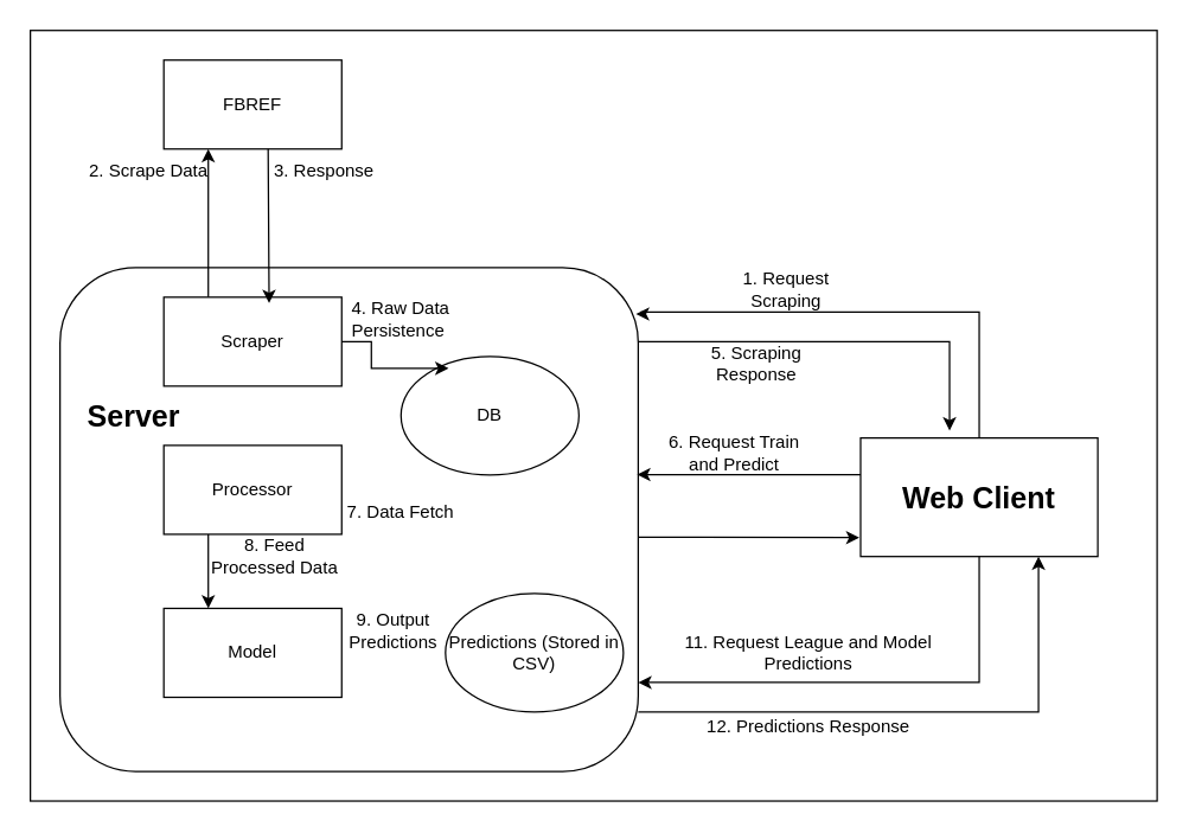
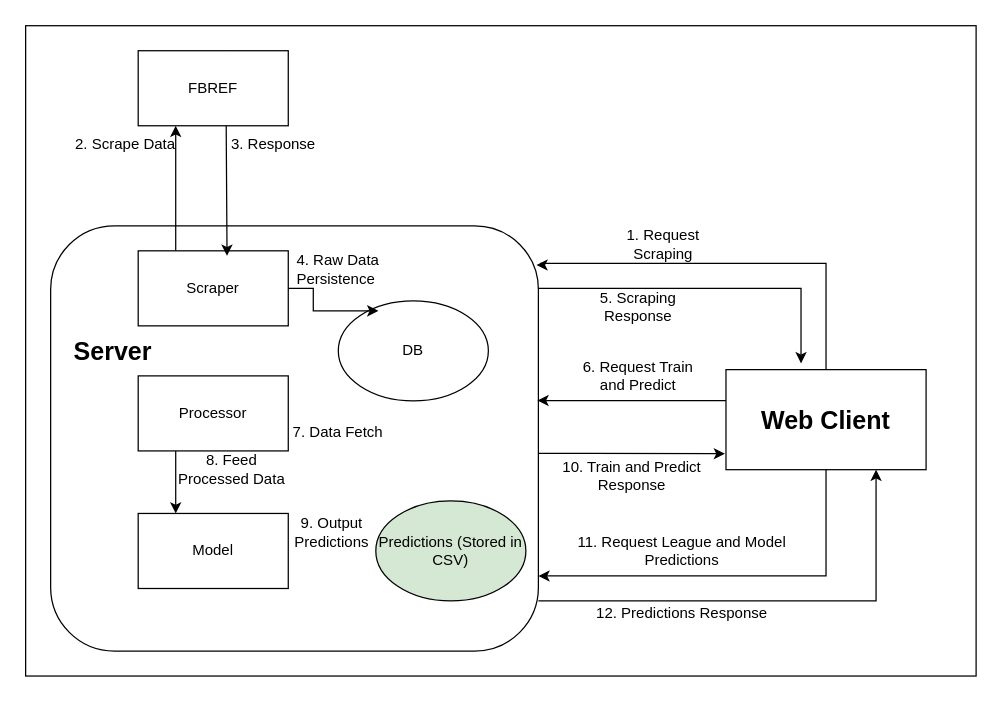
  <mxCell id="0" />
  <mxCell id="1" parent="0" />
  <mxCell id="2" style="edgeStyle=orthogonalEdgeStyle;rounded=0;orthogonalLoop=1;jettySize=auto;html=1;exitX=0.25;exitY=0;exitDx=0;exitDy=0;entryX=0.25;entryY=1;entryDx=0;entryDy=0;" edge="1" parent="1" source="3" target="5"><mxGeometry relative="1" as="geometry" /></mxCell>
  <mxCell id="3" value="Scraper" style="rounded=0;whiteSpace=wrap;html=1;" vertex="1" parent="1"><mxGeometry x="110" y="200" width="120" height="60" as="geometry" /></mxCell>
  <mxCell id="4" style="edgeStyle=orthogonalEdgeStyle;rounded=0;orthogonalLoop=1;jettySize=auto;html=1;entryX=0.592;entryY=0.067;entryDx=0;entryDy=0;entryPerimeter=0;" edge="1" parent="1" target="3"><mxGeometry relative="1" as="geometry"><mxPoint x="180" y="40" as="sourcePoint" /><mxPoint x="180" y="160" as="targetPoint" /></mxGeometry></mxCell>
  <mxCell id="5" value="FBREF" style="whiteSpace=wrap;html=1;" vertex="1" parent="1"><mxGeometry x="110" y="40" width="120" height="60" as="geometry" /></mxCell>
  <mxCell id="6" value="2. Scrape Data" style="text;html=1;align=center;verticalAlign=middle;whiteSpace=wrap;rounded=0;" vertex="1" parent="1"><mxGeometry x="50" y="100" width="100" height="30" as="geometry" /></mxCell>
  <mxCell id="7" value="3. Response&amp;nbsp;" style="text;html=1;align=center;verticalAlign=middle;whiteSpace=wrap;rounded=0;" vertex="1" parent="1"><mxGeometry x="170" y="100" width="100" height="30" as="geometry" /></mxCell>
  <mxCell id="8" style="edgeStyle=orthogonalEdgeStyle;rounded=0;orthogonalLoop=1;jettySize=auto;html=1;entryX=0.25;entryY=0;entryDx=0;entryDy=0;exitX=0.25;exitY=1;exitDx=0;exitDy=0;" edge="1" parent="1" source="9" target="10"><mxGeometry relative="1" as="geometry" /></mxCell>
  <mxCell id="9" value="Processor" style="rounded=0;whiteSpace=wrap;html=1;" vertex="1" parent="1"><mxGeometry x="110" y="300" width="120" height="60" as="geometry" /></mxCell>
  <mxCell id="10" value="Model" style="rounded=0;whiteSpace=wrap;html=1;" vertex="1" parent="1"><mxGeometry x="110" y="410" width="120" height="60" as="geometry" /></mxCell>
  <mxCell id="11" value="DB" style="ellipse;whiteSpace=wrap;html=1;" vertex="1" parent="1"><mxGeometry x="270" y="240" width="120" height="80" as="geometry" /></mxCell>
  <mxCell id="12" style="edgeStyle=orthogonalEdgeStyle;rounded=0;orthogonalLoop=1;jettySize=auto;html=1;entryX=0.267;entryY=0.1;entryDx=0;entryDy=0;entryPerimeter=0;" edge="1" parent="1" source="3" target="11"><mxGeometry relative="1" as="geometry" /></mxCell>
  <mxCell id="13" value="4. Raw Data Persistence&amp;nbsp;" style="text;html=1;align=center;verticalAlign=middle;whiteSpace=wrap;rounded=0;" vertex="1" parent="1"><mxGeometry x="220" y="200" width="100" height="30" as="geometry" /></mxCell>
  <mxCell id="14" value="7. Data Fetch" style="text;html=1;align=center;verticalAlign=middle;whiteSpace=wrap;rounded=0;" vertex="1" parent="1"><mxGeometry x="220" y="330" width="100" height="30" as="geometry" /></mxCell>
  <mxCell id="15" style="edgeStyle=orthogonalEdgeStyle;rounded=0;orthogonalLoop=1;jettySize=auto;html=1;entryX=-0.005;entryY=0.84;entryDx=0;entryDy=0;entryPerimeter=0;" edge="1" parent="1" source="17" target="22"><mxGeometry relative="1" as="geometry"><Array as="points"><mxPoint x="470" y="362" /><mxPoint x="470" y="362" /></Array></mxGeometry></mxCell>
  <mxCell id="16" style="edgeStyle=orthogonalEdgeStyle;rounded=0;orthogonalLoop=1;jettySize=auto;html=1;entryX=0.75;entryY=1;entryDx=0;entryDy=0;" edge="1" parent="1" source="17" target="22"><mxGeometry relative="1" as="geometry"><Array as="points"><mxPoint x="700" y="480" /></Array></mxGeometry></mxCell>
  <mxCell id="17" value="" style="rounded=1;whiteSpace=wrap;html=1;fillColor=none;" vertex="1" parent="1"><mxGeometry x="40" y="180" width="390" height="340" as="geometry" /></mxCell>
  <mxCell id="18" value="8. Feed Processed Data" style="text;html=1;align=center;verticalAlign=middle;whiteSpace=wrap;rounded=0;" vertex="1" parent="1"><mxGeometry x="140" y="360" width="90" height="30" as="geometry" /></mxCell>
- <mxCell id="19" value="Predictions (Stored in CSV)" style="ellipse;whiteSpace=wrap;html=1;" vertex="1" parent="1"><mxGeometry x="300" y="400" width="120" height="80" as="geometry" /></mxCell>
+ <mxCell id="19" value="Predictions (Stored in CSV)" style="ellipse;whiteSpace=wrap;html=1;fillColor=#d5e8d4;" vertex="1" parent="1"><mxGeometry x="300" y="400" width="120" height="80" as="geometry" /></mxCell>
  <mxCell id="20" value="9. Output Predictions" style="text;html=1;align=center;verticalAlign=middle;whiteSpace=wrap;rounded=0;" vertex="1" parent="1"><mxGeometry x="220" y="410" width="90" height="30" as="geometry" /></mxCell>
  <mxCell id="21" value="&lt;b&gt;&lt;font style=&quot;font-size: 20px;&quot;&gt;Server&lt;/font&gt;&lt;/b&gt;" style="text;html=1;align=center;verticalAlign=middle;whiteSpace=wrap;rounded=0;" vertex="1" parent="1"><mxGeometry x="60" y="265" width="60" height="30" as="geometry" /></mxCell>
  <mxCell id="22" value="&lt;b&gt;&lt;font style=&quot;font-size: 20px;&quot;&gt;Web Client&lt;/font&gt;&lt;/b&gt;" style="whiteSpace=wrap;html=1;" vertex="1" parent="1"><mxGeometry x="580" y="295" width="160" height="80" as="geometry" /></mxCell>
  <mxCell id="23" style="edgeStyle=orthogonalEdgeStyle;rounded=0;orthogonalLoop=1;jettySize=auto;html=1;entryX=0.996;entryY=0.092;entryDx=0;entryDy=0;entryPerimeter=0;exitX=0.5;exitY=0;exitDx=0;exitDy=0;" edge="1" parent="1" source="22" target="17"><mxGeometry relative="1" as="geometry"><Array as="points"><mxPoint x="660" y="210" /><mxPoint x="432" y="210" /><mxPoint x="432" y="211" /></Array></mxGeometry></mxCell>
  <mxCell id="24" value="1. Request Scraping" style="text;html=1;align=center;verticalAlign=middle;whiteSpace=wrap;rounded=0;" vertex="1" parent="1"><mxGeometry x="480" y="180" width="100" height="30" as="geometry" /></mxCell>
  <mxCell id="25" value="5. Scraping Response" style="text;html=1;align=center;verticalAlign=middle;whiteSpace=wrap;rounded=0;" vertex="1" parent="1"><mxGeometry x="460" y="230" width="100" height="30" as="geometry" /></mxCell>
  <mxCell id="26" style="edgeStyle=orthogonalEdgeStyle;rounded=0;orthogonalLoop=1;jettySize=auto;html=1;" edge="1" parent="1" source="17"><mxGeometry relative="1" as="geometry"><mxPoint x="640" y="290" as="targetPoint" /><Array as="points"><mxPoint x="640" y="230" /></Array></mxGeometry></mxCell>
  <mxCell id="27" style="edgeStyle=orthogonalEdgeStyle;rounded=0;orthogonalLoop=1;jettySize=auto;html=1;entryX=0.998;entryY=0.411;entryDx=0;entryDy=0;entryPerimeter=0;" edge="1" parent="1" source="22" target="17"><mxGeometry relative="1" as="geometry"><mxPoint x="430" y="440" as="targetPoint" /><Array as="points"><mxPoint x="550" y="320" /></Array></mxGeometry></mxCell>
- <mxCell id="28" value="6. Request Train and Predict" style="text;html=1;align=center;verticalAlign=middle;whiteSpace=wrap;rounded=0;" vertex="1" parent="1"><mxGeometry x="445" y="290" width="100" height="30" as="geometry" /></mxCell>
+ <mxCell id="28" value="6. Request Train and Predict" style="text;html=1;align=center;verticalAlign=middle;whiteSpace=wrap;rounded=0;" vertex="1" parent="1"><mxGeometry x="460" y="285" width="100" height="30" as="geometry" /></mxCell>
  <mxCell id="29" value="11. Request League and Model Predictions" style="text;html=1;align=center;verticalAlign=middle;whiteSpace=wrap;rounded=0;" vertex="1" parent="1"><mxGeometry x="460" y="425" width="170" height="30" as="geometry" /></mxCell>
+ <mxCell id="30" value="10. Train and Predict Response" style="text;html=1;align=center;verticalAlign=middle;whiteSpace=wrap;rounded=0;" vertex="1" parent="1"><mxGeometry x="445" y="360" width="120" height="40" as="geometry" /></mxCell>
  <mxCell id="31" style="edgeStyle=orthogonalEdgeStyle;rounded=0;orthogonalLoop=1;jettySize=auto;html=1;" edge="1" parent="1" source="22"><mxGeometry relative="1" as="geometry"><mxPoint x="430" y="460" as="targetPoint" /><Array as="points"><mxPoint x="660" y="460" /><mxPoint x="430" y="460" /></Array></mxGeometry></mxCell>
  <mxCell id="32" value="12. Predictions Response" style="text;html=1;align=center;verticalAlign=middle;whiteSpace=wrap;rounded=0;" vertex="1" parent="1"><mxGeometry x="460" y="475" width="170" height="30" as="geometry" /></mxCell>
  <mxCell id="33" value="" style="rounded=0;whiteSpace=wrap;html=1;fillColor=none;" vertex="1" parent="1"><mxGeometry y="20" width="760" height="520" as="geometry" x="20" /></mxCell>
